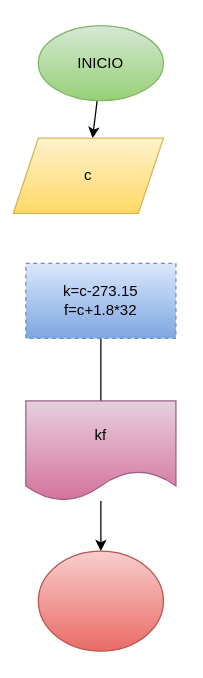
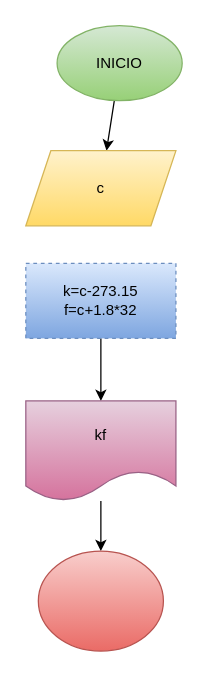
  <mxCell id="0" />
  <mxCell id="1" parent="0" />
  <mxCell id="2" value="" style="edgeStyle=none;html=1;" edge="1" parent="1" source="3" target="4"><mxGeometry relative="1" as="geometry" /></mxCell>
- <mxCell id="3" value="&lt;font color=&quot;#000000&quot;&gt;INICIO&lt;/font&gt;" style="ellipse;whiteSpace=wrap;html=1;fillColor=#d5e8d4;gradientColor=#97d077;strokeColor=#82b366;" vertex="1" parent="1"><mxGeometry x="30" y="20" width="100" height="60" as="geometry" /></mxCell>
- <mxCell id="4" value="&lt;font color=&quot;#000000&quot;&gt;c&lt;/font&gt;" style="shape=parallelogram;perimeter=parallelogramPerimeter;whiteSpace=wrap;html=1;fixedSize=1;fillColor=#fff2cc;strokeColor=#d6b656;gradientColor=#ffd966;" vertex="1" parent="1"><mxGeometry x="10" y="110" width="120" height="60" as="geometry" /></mxCell>
- <mxCell id="5" value="" style="edgeStyle=none;html=1;endArrow=none;" edge="1" parent="1" source="6" target="8"><mxGeometry relative="1" as="geometry" /></mxCell>
+ <mxCell id="3" value="&lt;font color=&quot;#000000&quot;&gt;INICIO&lt;/font&gt;" style="ellipse;whiteSpace=wrap;html=1;fillColor=#d5e8d4;gradientColor=#97d077;strokeColor=#82b366;" vertex="1" parent="1"><mxGeometry x="45" y="20" width="100" height="60" as="geometry" /></mxCell>
+ <mxCell id="4" value="&lt;font color=&quot;#000000&quot;&gt;c&lt;/font&gt;" style="shape=parallelogram;perimeter=parallelogramPerimeter;whiteSpace=wrap;html=1;fixedSize=1;fillColor=#fff2cc;strokeColor=#d6b656;gradientColor=#ffd966;" vertex="1" parent="1"><mxGeometry x="20" y="120" width="120" height="60" as="geometry" /></mxCell>
+ <mxCell id="5" value="" style="edgeStyle=none;html=1;" edge="1" parent="1" source="6" target="8"><mxGeometry relative="1" as="geometry" /></mxCell>
  <mxCell id="6" value="&lt;font color=&quot;#000000&quot;&gt;k=c-273.15&lt;br&gt;f=c+1.8*32&lt;br&gt;&lt;/font&gt;" style="whiteSpace=wrap;html=1;fillColor=#dae8fc;strokeColor=#6c8ebf;gradientColor=#7ea6e0;dashed=1;" vertex="1" parent="1"><mxGeometry x="20" y="210" width="120" height="60" as="geometry" /></mxCell>
  <mxCell id="7" value="" style="edgeStyle=none;html=1;" edge="1" parent="1" source="8" target="9"><mxGeometry relative="1" as="geometry" /></mxCell>
  <mxCell id="8" value="&lt;font color=&quot;#000000&quot;&gt;kf&lt;/font&gt;" style="shape=document;whiteSpace=wrap;html=1;boundedLbl=1;fillColor=#e6d0de;strokeColor=#996185;gradientColor=#d5739d;" vertex="1" parent="1"><mxGeometry x="20" y="320" width="120" height="80" as="geometry" /></mxCell>
  <mxCell id="9" value="" style="ellipse;whiteSpace=wrap;html=1;fillColor=#f8cecc;strokeColor=#b85450;gradientColor=#ea6b66;" vertex="1" parent="1"><mxGeometry x="30" y="440" width="100" height="80" as="geometry" /></mxCell>
